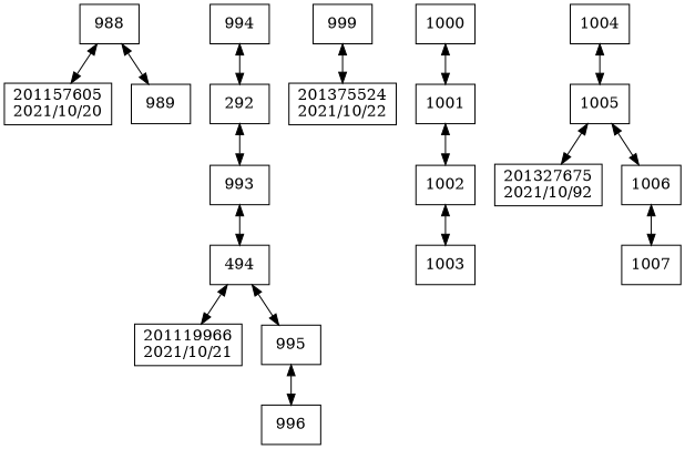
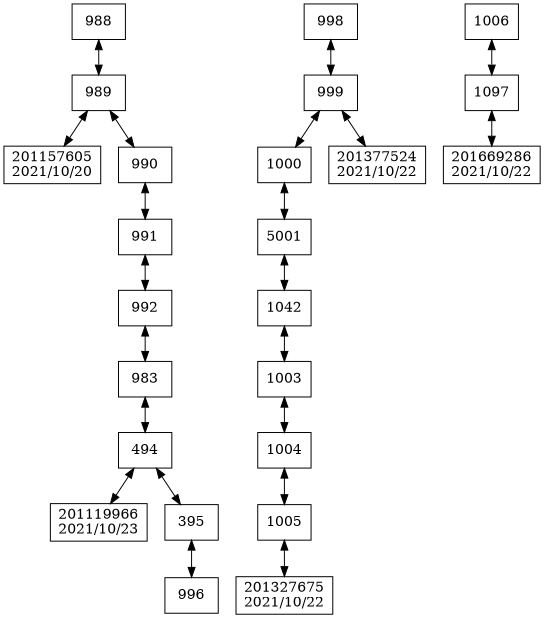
  digraph {
    compound=true
    rankdir=TB
    node [shape=box]
    edge [dir=both]
    n1 [label=988]
    n2 [label="201157605\n2021/10/20"]
    n3 [label=989]
-   n5 [label=994]
-   n6 [label=292]
-   n7 [label=993]
+   n4 [label=990]
+   n5 [label=991]
+   n6 [label=992]
+   n7 [label=983]
    n8 [label=494]
-   n9 [label="201119966\n2021/10/21"]
-   n10 [label=995]
+   n9 [label="201119966\n2021/10/23"]
+   n10 [label=395]
    n11 [label=996]
+   n12 [label=998]
    n13 [label=999]
    n14 [label=1000]
-   n15 [label="201375524\n2021/10/22"]
-   n16 [label=1001]
-   n17 [label=1002]
+   n15 [label="201377524\n2021/10/22"]
+   n16 [label=5001]
+   n17 [label=1042]
    n18 [label=1003]
    n19 [label=1004]
    n20 [label=1005]
-   n21 [label="201327675\n2021/10/92"]
+   n21 [label="201327675\n2021/10/22"]
    n22 [label=1006]
-   n23 [label=1007]
-   n1 -> n2
+   n23 [label=1097]
+   n24 [label="201669286\n2021/10/22"]
+   n3 -> n2
    n1 -> n3
+   n3 -> n4
+   n4 -> n5
    n5 -> n6
    n6 -> n7
    n7 -> n8
    n8 -> n9
    n8 -> n10
    n10 -> n11
+   n12 -> n13
+   n13 -> n14
    n13 -> n15
    n14 -> n16
    n16 -> n17
    n17 -> n18
+   n18 -> n19
    n19 -> n20
    n20 -> n21
-   n20 -> n22
    n22 -> n23
+   n23 -> n24
  }
